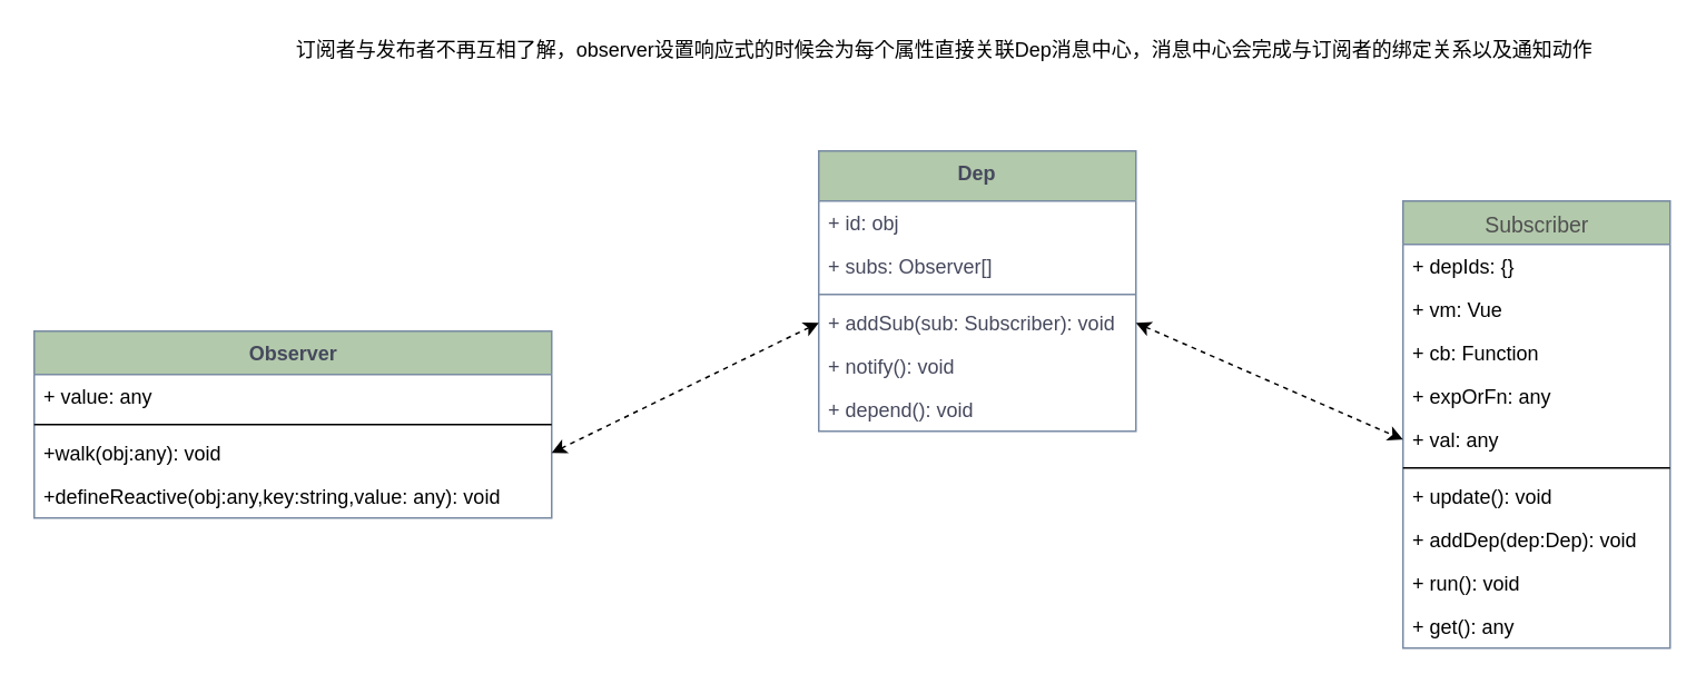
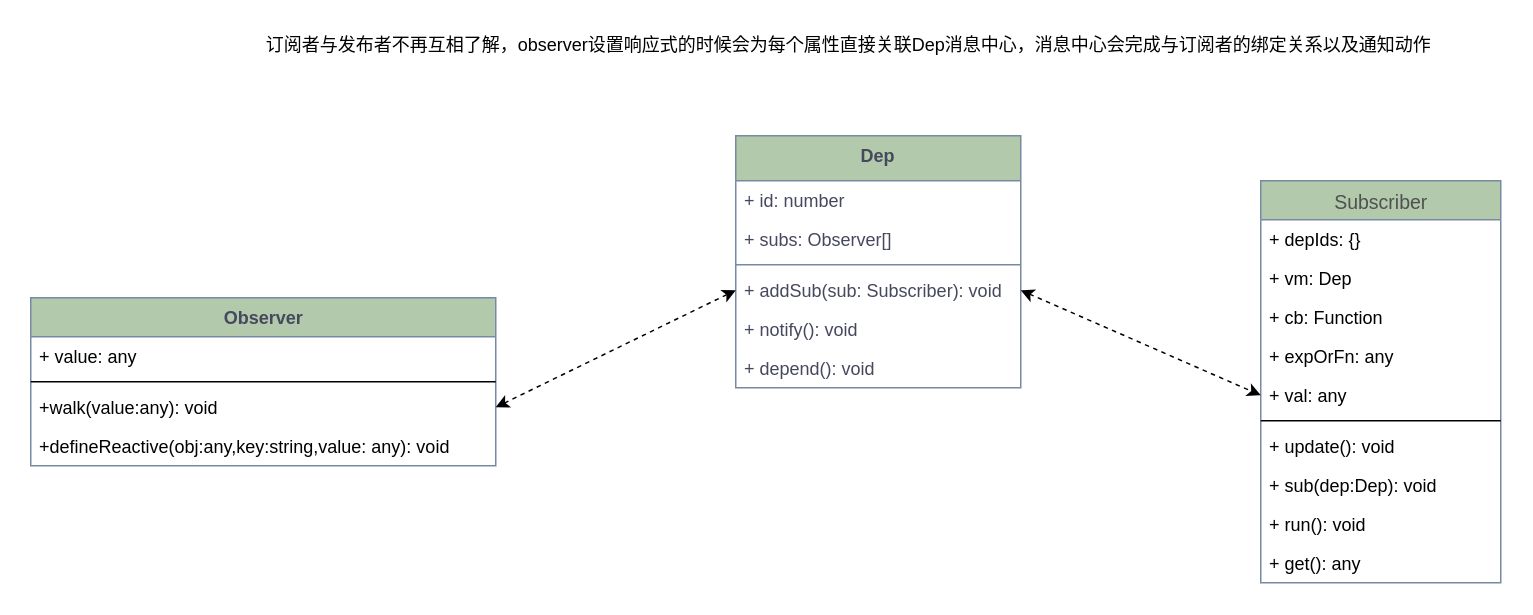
  <mxCell id="0" />
  <mxCell id="1" parent="0" />
  <mxCell id="2" value="Dep" style="swimlane;fontStyle=1;align=center;verticalAlign=top;childLayout=stackLayout;horizontal=1;startSize=30;horizontalStack=0;resizeParent=1;resizeParentMax=0;resizeLast=0;collapsible=1;marginBottom=0;fillColor=#B2C9AB;strokeColor=#788AA3;fontColor=#46495D;glass=0;rounded=0;shadow=0;sketch=0;html=1;whiteSpace=wrap;labelBorderColor=none;labelBackgroundColor=none;" parent="1" vertex="1"><mxGeometry x="490" y="90" width="190" height="168" as="geometry"><mxRectangle x="360" y="140" width="60" height="30" as="alternateBounds" /></mxGeometry></mxCell>
- <mxCell id="3" value="+ id: obj" style="text;strokeColor=none;fillColor=none;align=left;verticalAlign=top;spacingLeft=4;spacingRight=4;overflow=hidden;rotatable=0;points=[[0,0.5],[1,0.5]];portConstraint=eastwest;fontColor=#46495D;" parent="2" vertex="1"><mxGeometry y="30" width="190" height="26" as="geometry" /></mxCell>
+ <mxCell id="3" value="+ id: number" style="text;strokeColor=none;fillColor=none;align=left;verticalAlign=top;spacingLeft=4;spacingRight=4;overflow=hidden;rotatable=0;points=[[0,0.5],[1,0.5]];portConstraint=eastwest;fontColor=#46495D;" parent="2" vertex="1"><mxGeometry y="30" width="190" height="26" as="geometry" /></mxCell>
  <mxCell id="4" value="+ subs: Observer[]" style="text;strokeColor=none;fillColor=none;align=left;verticalAlign=top;spacingLeft=4;spacingRight=4;overflow=hidden;rotatable=0;points=[[0,0.5],[1,0.5]];portConstraint=eastwest;fontColor=#46495D;" parent="2" vertex="1"><mxGeometry y="56" width="190" height="26" as="geometry" /></mxCell>
  <mxCell id="5" value="" style="line;strokeWidth=1;fillColor=none;align=left;verticalAlign=middle;spacingTop=-1;spacingLeft=3;spacingRight=3;rotatable=0;labelPosition=right;points=[];portConstraint=eastwest;strokeColor=#788AA3;fontColor=#46495D;" parent="2" vertex="1"><mxGeometry y="82" width="190" height="8" as="geometry" /></mxCell>
  <mxCell id="6" value="+ addSub(sub: Subscriber): void" style="text;strokeColor=none;fillColor=none;align=left;verticalAlign=top;spacingLeft=4;spacingRight=4;overflow=hidden;rotatable=0;points=[[0,0.5],[1,0.5]];portConstraint=eastwest;fontColor=#46495D;" parent="2" vertex="1"><mxGeometry y="90" width="190" height="26" as="geometry" /></mxCell>
  <mxCell id="7" value="+ notify(): void" style="text;strokeColor=none;fillColor=none;align=left;verticalAlign=top;spacingLeft=4;spacingRight=4;overflow=hidden;rotatable=0;points=[[0,0.5],[1,0.5]];portConstraint=eastwest;fontColor=#46495D;" parent="2" vertex="1"><mxGeometry y="116" width="190" height="26" as="geometry" /></mxCell>
  <mxCell id="8" value="+ depend(): void" style="text;strokeColor=none;fillColor=none;align=left;verticalAlign=top;spacingLeft=4;spacingRight=4;overflow=hidden;rotatable=0;points=[[0,0.5],[1,0.5]];portConstraint=eastwest;fontColor=#46495D;" parent="2" vertex="1"><mxGeometry y="142" width="190" height="26" as="geometry" /></mxCell>
  <mxCell id="9" value="&lt;span style=&quot;color: rgb(80 , 80 , 80) ; font-family: , , &amp;#34;segoe ui&amp;#34; , &amp;#34;roboto&amp;#34; , &amp;#34;ubuntu&amp;#34; , &amp;#34;cantarell&amp;#34; , &amp;#34;noto sans&amp;#34; , sans-serif , &amp;#34;blinkmacsystemfont&amp;#34; , &amp;#34;helvetica neue&amp;#34; , &amp;#34;pingfang sc&amp;#34; , &amp;#34;hiragino sans gb&amp;#34; , &amp;#34;microsoft yahei&amp;#34; , &amp;#34;arial&amp;#34; ; font-size: 12.996px ; font-weight: 400&quot;&gt;Subscriber&lt;/span&gt;" style="swimlane;fontStyle=1;align=center;verticalAlign=top;childLayout=stackLayout;horizontal=1;startSize=26;horizontalStack=0;resizeParent=1;resizeParentMax=0;resizeLast=0;collapsible=1;marginBottom=0;rounded=0;shadow=0;glass=0;labelBackgroundColor=none;sketch=0;strokeColor=#788AA3;fillColor=#B2C9AB;fontColor=#46495D;html=1;" parent="1" vertex="1"><mxGeometry x="840" y="120" width="160" height="268" as="geometry"><mxRectangle x="640" y="140" width="80" height="26" as="alternateBounds" /></mxGeometry></mxCell>
  <mxCell id="10" value="+ depIds: {}" style="text;strokeColor=none;fillColor=none;align=left;verticalAlign=top;spacingLeft=4;spacingRight=4;overflow=hidden;rotatable=0;points=[[0,0.5],[1,0.5]];portConstraint=eastwest;" parent="9" vertex="1"><mxGeometry y="26" width="160" height="26" as="geometry" /></mxCell>
- <mxCell id="11" value="+ vm: Vue" style="text;strokeColor=none;fillColor=none;align=left;verticalAlign=top;spacingLeft=4;spacingRight=4;overflow=hidden;rotatable=0;points=[[0,0.5],[1,0.5]];portConstraint=eastwest;" parent="9" vertex="1"><mxGeometry y="52" width="160" height="26" as="geometry" /></mxCell>
+ <mxCell id="11" value="+ vm: Dep" style="text;strokeColor=none;fillColor=none;align=left;verticalAlign=top;spacingLeft=4;spacingRight=4;overflow=hidden;rotatable=0;points=[[0,0.5],[1,0.5]];portConstraint=eastwest;" parent="9" vertex="1"><mxGeometry y="52" width="160" height="26" as="geometry" /></mxCell>
  <mxCell id="12" value="+ cb: Function" style="text;strokeColor=none;fillColor=none;align=left;verticalAlign=top;spacingLeft=4;spacingRight=4;overflow=hidden;rotatable=0;points=[[0,0.5],[1,0.5]];portConstraint=eastwest;" parent="9" vertex="1"><mxGeometry y="78" width="160" height="26" as="geometry" /></mxCell>
  <mxCell id="13" value="+ expOrFn: any" style="text;strokeColor=none;fillColor=none;align=left;verticalAlign=top;spacingLeft=4;spacingRight=4;overflow=hidden;rotatable=0;points=[[0,0.5],[1,0.5]];portConstraint=eastwest;" parent="9" vertex="1"><mxGeometry y="104" width="160" height="26" as="geometry" /></mxCell>
  <mxCell id="14" value="+ val: any" style="text;strokeColor=none;fillColor=none;align=left;verticalAlign=top;spacingLeft=4;spacingRight=4;overflow=hidden;rotatable=0;points=[[0,0.5],[1,0.5]];portConstraint=eastwest;" parent="9" vertex="1"><mxGeometry y="130" width="160" height="26" as="geometry" /></mxCell>
  <mxCell id="15" value="" style="line;strokeWidth=1;fillColor=none;align=left;verticalAlign=middle;spacingTop=-1;spacingLeft=3;spacingRight=3;rotatable=0;labelPosition=right;points=[];portConstraint=eastwest;" parent="9" vertex="1"><mxGeometry y="156" width="160" height="8" as="geometry" /></mxCell>
  <mxCell id="16" value="+ update(): void" style="text;strokeColor=none;fillColor=none;align=left;verticalAlign=top;spacingLeft=4;spacingRight=4;overflow=hidden;rotatable=0;points=[[0,0.5],[1,0.5]];portConstraint=eastwest;" parent="9" vertex="1"><mxGeometry y="164" width="160" height="26" as="geometry" /></mxCell>
- <mxCell id="17" value="+ addDep(dep:Dep): void" style="text;strokeColor=none;fillColor=none;align=left;verticalAlign=top;spacingLeft=4;spacingRight=4;overflow=hidden;rotatable=0;points=[[0,0.5],[1,0.5]];portConstraint=eastwest;" parent="9" vertex="1"><mxGeometry y="190" width="160" height="26" as="geometry" /></mxCell>
+ <mxCell id="17" value="+ sub(dep:Dep): void" style="text;strokeColor=none;fillColor=none;align=left;verticalAlign=top;spacingLeft=4;spacingRight=4;overflow=hidden;rotatable=0;points=[[0,0.5],[1,0.5]];portConstraint=eastwest;" parent="9" vertex="1"><mxGeometry y="190" width="160" height="26" as="geometry" /></mxCell>
  <mxCell id="18" value="+ run(): void" style="text;strokeColor=none;fillColor=none;align=left;verticalAlign=top;spacingLeft=4;spacingRight=4;overflow=hidden;rotatable=0;points=[[0,0.5],[1,0.5]];portConstraint=eastwest;" parent="9" vertex="1"><mxGeometry y="216" width="160" height="26" as="geometry" /></mxCell>
  <mxCell id="19" value="+ get(): any" style="text;strokeColor=none;fillColor=none;align=left;verticalAlign=top;spacingLeft=4;spacingRight=4;overflow=hidden;rotatable=0;points=[[0,0.5],[1,0.5]];portConstraint=eastwest;" parent="9" vertex="1"><mxGeometry y="242" width="160" height="26" as="geometry" /></mxCell>
  <mxCell id="20" value="Observer" style="swimlane;fontStyle=1;align=center;verticalAlign=top;childLayout=stackLayout;horizontal=1;startSize=26;horizontalStack=0;resizeParent=1;resizeParentMax=0;resizeLast=0;collapsible=1;marginBottom=0;rounded=0;shadow=0;glass=0;labelBackgroundColor=none;sketch=0;strokeColor=#788AA3;fillColor=#B2C9AB;fontColor=#46495D;html=1;" parent="1" vertex="1"><mxGeometry x="20" y="198" width="310" height="112" as="geometry" /></mxCell>
  <mxCell id="21" value="+ value: any" style="text;strokeColor=none;fillColor=none;align=left;verticalAlign=top;spacingLeft=4;spacingRight=4;overflow=hidden;rotatable=0;points=[[0,0.5],[1,0.5]];portConstraint=eastwest;" parent="20" vertex="1"><mxGeometry y="26" width="310" height="26" as="geometry" /></mxCell>
  <mxCell id="22" value="" style="line;strokeWidth=1;fillColor=none;align=left;verticalAlign=middle;spacingTop=-1;spacingLeft=3;spacingRight=3;rotatable=0;labelPosition=right;points=[];portConstraint=eastwest;" parent="20" vertex="1"><mxGeometry y="52" width="310" height="8" as="geometry" /></mxCell>
- <mxCell id="23" value="+walk(obj:any): void" style="text;strokeColor=none;fillColor=none;align=left;verticalAlign=top;spacingLeft=4;spacingRight=4;overflow=hidden;rotatable=0;points=[[0,0.5],[1,0.5]];portConstraint=eastwest;" parent="20" vertex="1"><mxGeometry y="60" width="310" height="26" as="geometry" /></mxCell>
+ <mxCell id="23" value="+walk(value:any): void" style="text;strokeColor=none;fillColor=none;align=left;verticalAlign=top;spacingLeft=4;spacingRight=4;overflow=hidden;rotatable=0;points=[[0,0.5],[1,0.5]];portConstraint=eastwest;" parent="20" vertex="1"><mxGeometry y="60" width="310" height="26" as="geometry" /></mxCell>
  <mxCell id="24" value="+defineReactive(obj:any,key:string,value: any): void" style="text;strokeColor=none;fillColor=none;align=left;verticalAlign=top;spacingLeft=4;spacingRight=4;overflow=hidden;rotatable=0;points=[[0,0.5],[1,0.5]];portConstraint=eastwest;" parent="20" vertex="1"><mxGeometry y="86" width="310" height="26" as="geometry" /></mxCell>
  <mxCell id="25" value="" style="endArrow=classic;startArrow=classic;html=1;entryX=0;entryY=0.5;entryDx=0;entryDy=0;exitX=1;exitY=0.5;exitDx=0;exitDy=0;dashed=1;" parent="1" source="23" target="6" edge="1"><mxGeometry width="50" height="50" relative="1" as="geometry"><mxPoint x="430" y="400" as="sourcePoint" /><mxPoint x="480" y="350" as="targetPoint" /></mxGeometry></mxCell>
  <mxCell id="26" value="" style="endArrow=classic;startArrow=classic;html=1;entryX=0;entryY=0.5;entryDx=0;entryDy=0;exitX=1;exitY=0.5;exitDx=0;exitDy=0;dashed=1;" parent="1" source="6" target="14" edge="1"><mxGeometry width="50" height="50" relative="1" as="geometry"><mxPoint x="130" y="490" as="sourcePoint" /><mxPoint x="180" y="440" as="targetPoint" /></mxGeometry></mxCell>
  <mxCell id="27" value="订阅者与发布者不再互相了解，observer设置响应式的时候会为每个属性直接关联Dep消息中心，消息中心会完成与订阅者的绑定关系以及通知动作" style="text;html=1;align=center;verticalAlign=middle;resizable=0;points=[];autosize=1;" parent="1" vertex="1"><mxGeometry x="170" y="20" width="790" height="20" as="geometry" /></mxCell>
